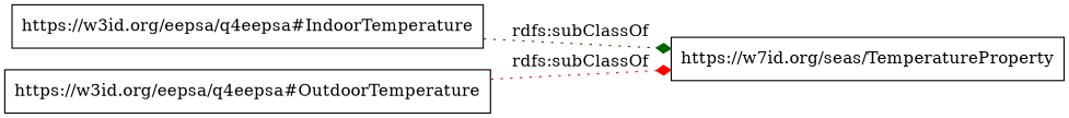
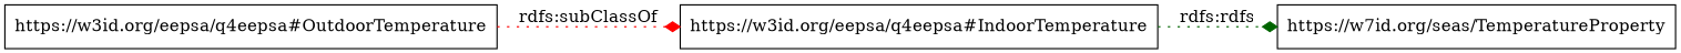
  digraph {
    rankdir=LR
    node [color=black shape=rectangle]
    edge [arrowhead=diamond style=dotted]
    n1 [label="https://w7id.org/seas/TemperatureProperty"]
    "https://w3id.org/eepsa/q4eepsa#IndoorTemperature"
    "https://w3id.org/eepsa/q4eepsa#OutdoorTemperature"
-   "https://w3id.org/eepsa/q4eepsa#IndoorTemperature" -> n1 [color=darkgreen label="rdfs:subClassOf"]
-   "https://w3id.org/eepsa/q4eepsa#OutdoorTemperature" -> n1 [color=red label="rdfs:subClassOf"]
+   "https://w3id.org/eepsa/q4eepsa#IndoorTemperature" -> n1 [color=darkgreen label="rdfs:rdfs"]
+   "https://w3id.org/eepsa/q4eepsa#OutdoorTemperature" -> "https://w3id.org/eepsa/q4eepsa#IndoorTemperature" [color=red label="rdfs:subClassOf"]
  }
